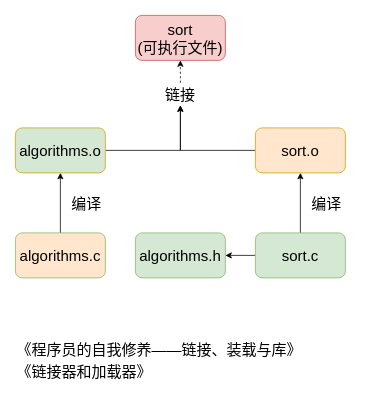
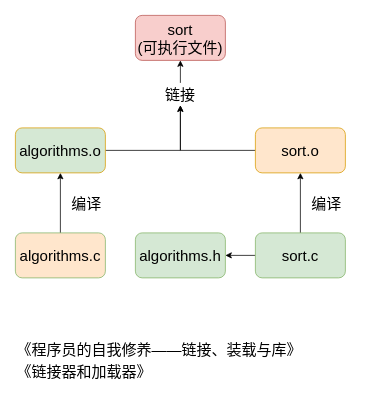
  <mxCell id="0" />
  <mxCell id="1" parent="0" />
  <mxCell id="2" style="edgeStyle=orthogonalEdgeStyle;rounded=0;orthogonalLoop=1;jettySize=auto;html=1;exitX=0;exitY=0.5;exitDx=0;exitDy=0;entryX=1;entryY=0.5;entryDx=0;entryDy=0;fontSize=20;fillColor=#d5e8d4;" edge="1" parent="1" source="4" target="7"><mxGeometry relative="1" as="geometry" /></mxCell>
  <mxCell id="3" style="edgeStyle=orthogonalEdgeStyle;rounded=0;orthogonalLoop=1;jettySize=auto;html=1;exitX=0.5;exitY=0;exitDx=0;exitDy=0;entryX=0.5;entryY=1;entryDx=0;entryDy=0;fontSize=20;" edge="1" parent="1" source="4" target="11"><mxGeometry relative="1" as="geometry" /></mxCell>
  <mxCell id="4" value="sort.c" style="rounded=1;whiteSpace=wrap;html=1;fontSize=20;fillColor=#d5e8d4;strokeColor=#82b366;" vertex="1" parent="1"><mxGeometry x="340" y="310" width="120" height="60" as="geometry" /></mxCell>
  <mxCell id="5" style="edgeStyle=orthogonalEdgeStyle;rounded=0;orthogonalLoop=1;jettySize=auto;html=1;exitX=0.5;exitY=0;exitDx=0;exitDy=0;entryX=0.5;entryY=1;entryDx=0;entryDy=0;fontSize=20;" edge="1" parent="1" source="6" target="9"><mxGeometry relative="1" as="geometry" /></mxCell>
  <mxCell id="6" value="algorithms.c" style="rounded=1;whiteSpace=wrap;html=1;fontSize=20;fillColor=#ffe6cc;strokeColor=#82b366;" vertex="1" parent="1"><mxGeometry x="20" y="310" width="120" height="60" as="geometry" /></mxCell>
  <mxCell id="7" value="algorithms.h" style="rounded=1;whiteSpace=wrap;html=1;fontSize=20;fillColor=#d5e8d4;strokeColor=#82b366;" vertex="1" parent="1"><mxGeometry x="180" y="310" width="120" height="60" as="geometry" /></mxCell>
  <mxCell id="8" style="edgeStyle=orthogonalEdgeStyle;rounded=0;orthogonalLoop=1;jettySize=auto;html=1;exitX=1;exitY=0.5;exitDx=0;exitDy=0;fontSize=20;" edge="1" parent="1" source="9" target="13"><mxGeometry relative="1" as="geometry" /></mxCell>
  <mxCell id="9" value="algorithms.o" style="rounded=1;whiteSpace=wrap;html=1;fontSize=20;fillColor=#d5e8d4;strokeColor=#d79b00;" vertex="1" parent="1"><mxGeometry x="20" y="170" width="120" height="60" as="geometry" /></mxCell>
  <mxCell id="10" style="edgeStyle=orthogonalEdgeStyle;rounded=0;orthogonalLoop=1;jettySize=auto;html=1;exitX=0;exitY=0.5;exitDx=0;exitDy=0;entryX=0.5;entryY=1;entryDx=0;entryDy=0;fontSize=20;" edge="1" parent="1" source="11" target="13"><mxGeometry relative="1" as="geometry" /></mxCell>
  <mxCell id="11" value="sort.o" style="rounded=1;whiteSpace=wrap;html=1;fontSize=20;fillColor=#ffe6cc;strokeColor=#d79b00;" vertex="1" parent="1"><mxGeometry x="340" y="170" width="120" height="60" as="geometry" /></mxCell>
- <mxCell id="12" style="edgeStyle=orthogonalEdgeStyle;rounded=0;orthogonalLoop=1;jettySize=auto;html=1;exitX=0.5;exitY=0;exitDx=0;exitDy=0;entryX=0.5;entryY=1;entryDx=0;entryDy=0;fontSize=20;dashed=1;" edge="1" parent="1" source="13" target="16"><mxGeometry relative="1" as="geometry" /></mxCell>
+ <mxCell id="12" style="edgeStyle=orthogonalEdgeStyle;rounded=0;orthogonalLoop=1;jettySize=auto;html=1;exitX=0.5;exitY=0;exitDx=0;exitDy=0;entryX=0.5;entryY=1;entryDx=0;entryDy=0;fontSize=20;" edge="1" parent="1" source="13" target="16"><mxGeometry relative="1" as="geometry" /></mxCell>
  <mxCell id="13" value="链接" style="text;html=1;strokeColor=none;fillColor=none;align=center;verticalAlign=middle;whiteSpace=wrap;rounded=0;fontSize=20;" vertex="1" parent="1"><mxGeometry x="210" y="110" width="60" height="30" as="geometry" /></mxCell>
  <mxCell id="14" value="编译" style="text;html=1;strokeColor=none;fillColor=none;align=center;verticalAlign=middle;whiteSpace=wrap;rounded=0;fontSize=20;" vertex="1" parent="1"><mxGeometry x="80" y="260" width="70" height="20" as="geometry" /></mxCell>
  <mxCell id="15" value="编译" style="text;html=1;strokeColor=none;fillColor=none;align=center;verticalAlign=middle;whiteSpace=wrap;rounded=0;fontSize=20;" vertex="1" parent="1"><mxGeometry x="400" y="260" width="70" height="20" as="geometry" /></mxCell>
  <mxCell id="16" value="sort&lt;br&gt;(可执行文件)" style="rounded=1;whiteSpace=wrap;html=1;fontSize=20;fillColor=#f8cecc;strokeColor=#b85450;" vertex="1" parent="1"><mxGeometry x="180" y="20" width="120" height="60" as="geometry" /></mxCell>
  <mxCell id="17" value="《程序员的自我修养——链接、装载与库》" style="text;html=1;strokeColor=none;fillColor=none;align=left;verticalAlign=middle;whiteSpace=wrap;rounded=0;fontSize=20;" vertex="1" parent="1"><mxGeometry x="20" y="450" width="410" height="30" as="geometry" /></mxCell>
  <mxCell id="18" value="《链接器和加载器》" style="text;html=1;strokeColor=none;fillColor=none;align=left;verticalAlign=middle;whiteSpace=wrap;rounded=0;fontSize=20;" vertex="1" parent="1"><mxGeometry x="20" y="480" width="410" height="30" as="geometry" /></mxCell>
